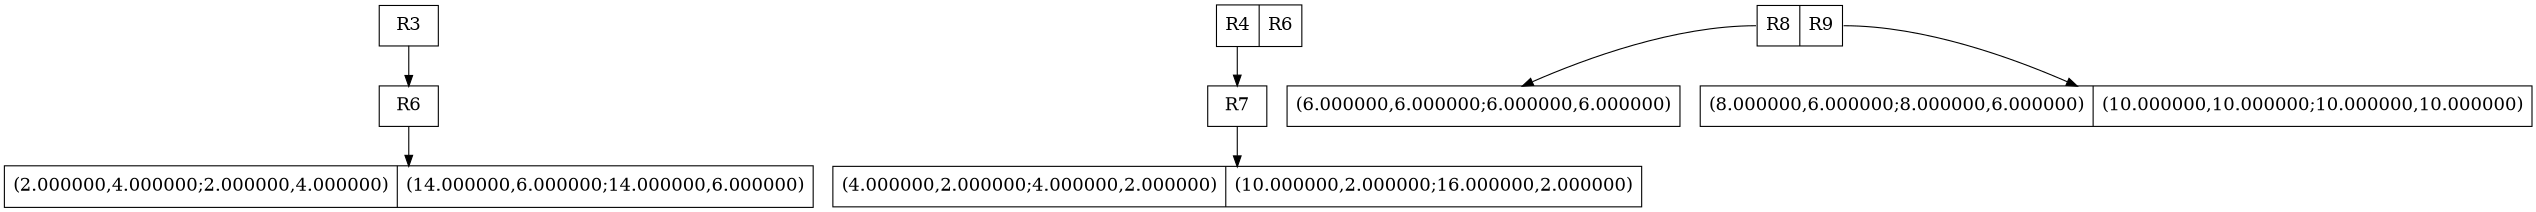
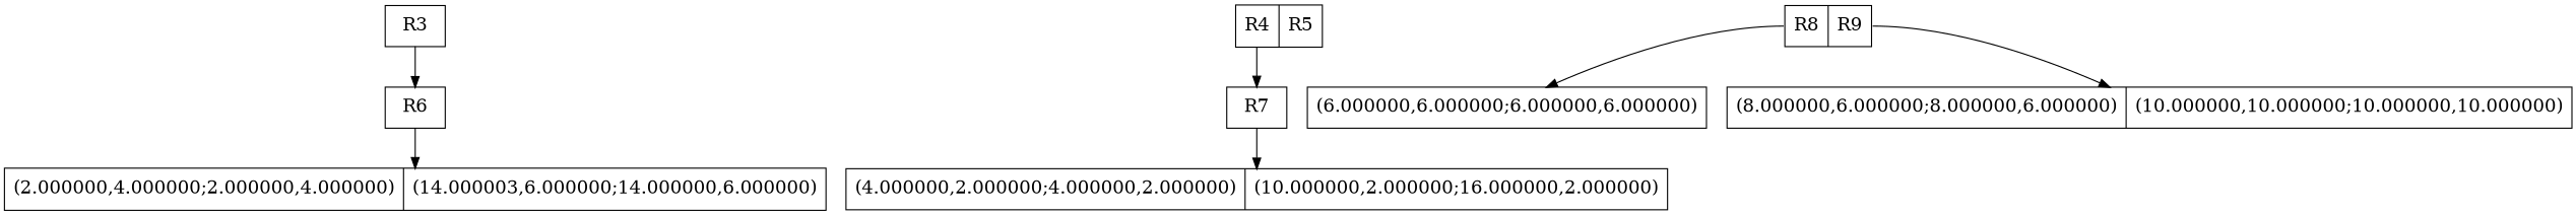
  digraph {
    node [fontsize=16 shape=record]
    edge [tailport=c0]
    n1 [label="<c0> R3 "]
    n2 [label="<c0> R6 "]
-   n3 [label="<c0> R4 |<c1> R6 "]
+   n3 [label="<c0> R4 |<c1> R5 "]
    n4 [label="<c0> R7 "]
-   n5 [label="<c0> (2.000000,4.000000;2.000000,4.000000) |<c1> (14.000000,6.000000;14.000000,6.000000) "]
+   n5 [label="<c0> (2.000000,4.000000;2.000000,4.000000) |<c1> (14.000003,6.000000;14.000000,6.000000) "]
    n6 [label="<c0> (4.000000,2.000000;4.000000,2.000000) |<c1> (10.000000,2.000000;16.000000,2.000000) "]
    n7 [label="<c0> R8 |<c1> R9 "]
    n8 [label="<c0> (6.000000,6.000000;6.000000,6.000000) "]
    n9 [label="<c0> (8.000000,6.000000;8.000000,6.000000) |<c1> (10.000000,10.000000;10.000000,10.000000) "]
    n1 -> n2
    n2 -> n5
    n3 -> n4
    n4 -> n6
    n7 -> n8
    n7 -> n9 [tailport=c1]
  }
